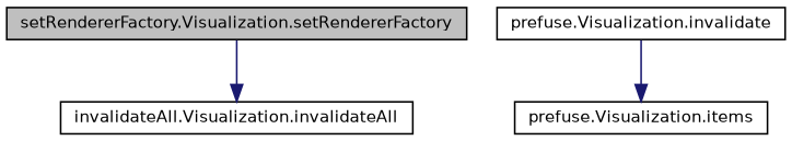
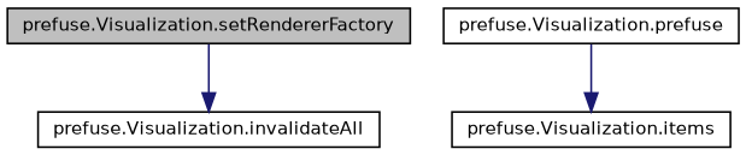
  digraph {
    rankdir=TB
    node [color=black fillcolor=white fontname=Helvetica fontsize=10 shape=record style=filled]
    edge [color=midnightblue fontname=Helvetica fontsize=10 labelfontname=Helvetica labelfontsize=10 style=solid]
-   n1 [fillcolor=grey75 fontcolor=black height=0.2 label="setRendererFactory.Visualization.setRendererFactory" width=0.4]
-   n2 [height=0.2 label="invalidateAll.Visualization.invalidateAll" width=0.4]
-   n3 [height=0.2 label="prefuse.Visualization.invalidate" width=0.4]
+   n1 [fillcolor=grey75 fontcolor=black height=0.2 label="prefuse.Visualization.setRendererFactory" width=0.4]
+   n2 [height=0.2 label="prefuse.Visualization.invalidateAll" width=0.4]
+   n3 [height=0.2 label="prefuse.Visualization.prefuse" width=0.4]
    n4 [height=0.2 label="prefuse.Visualization.items" width=0.4]
    n1 -> n2
    n3 -> n4
  }
